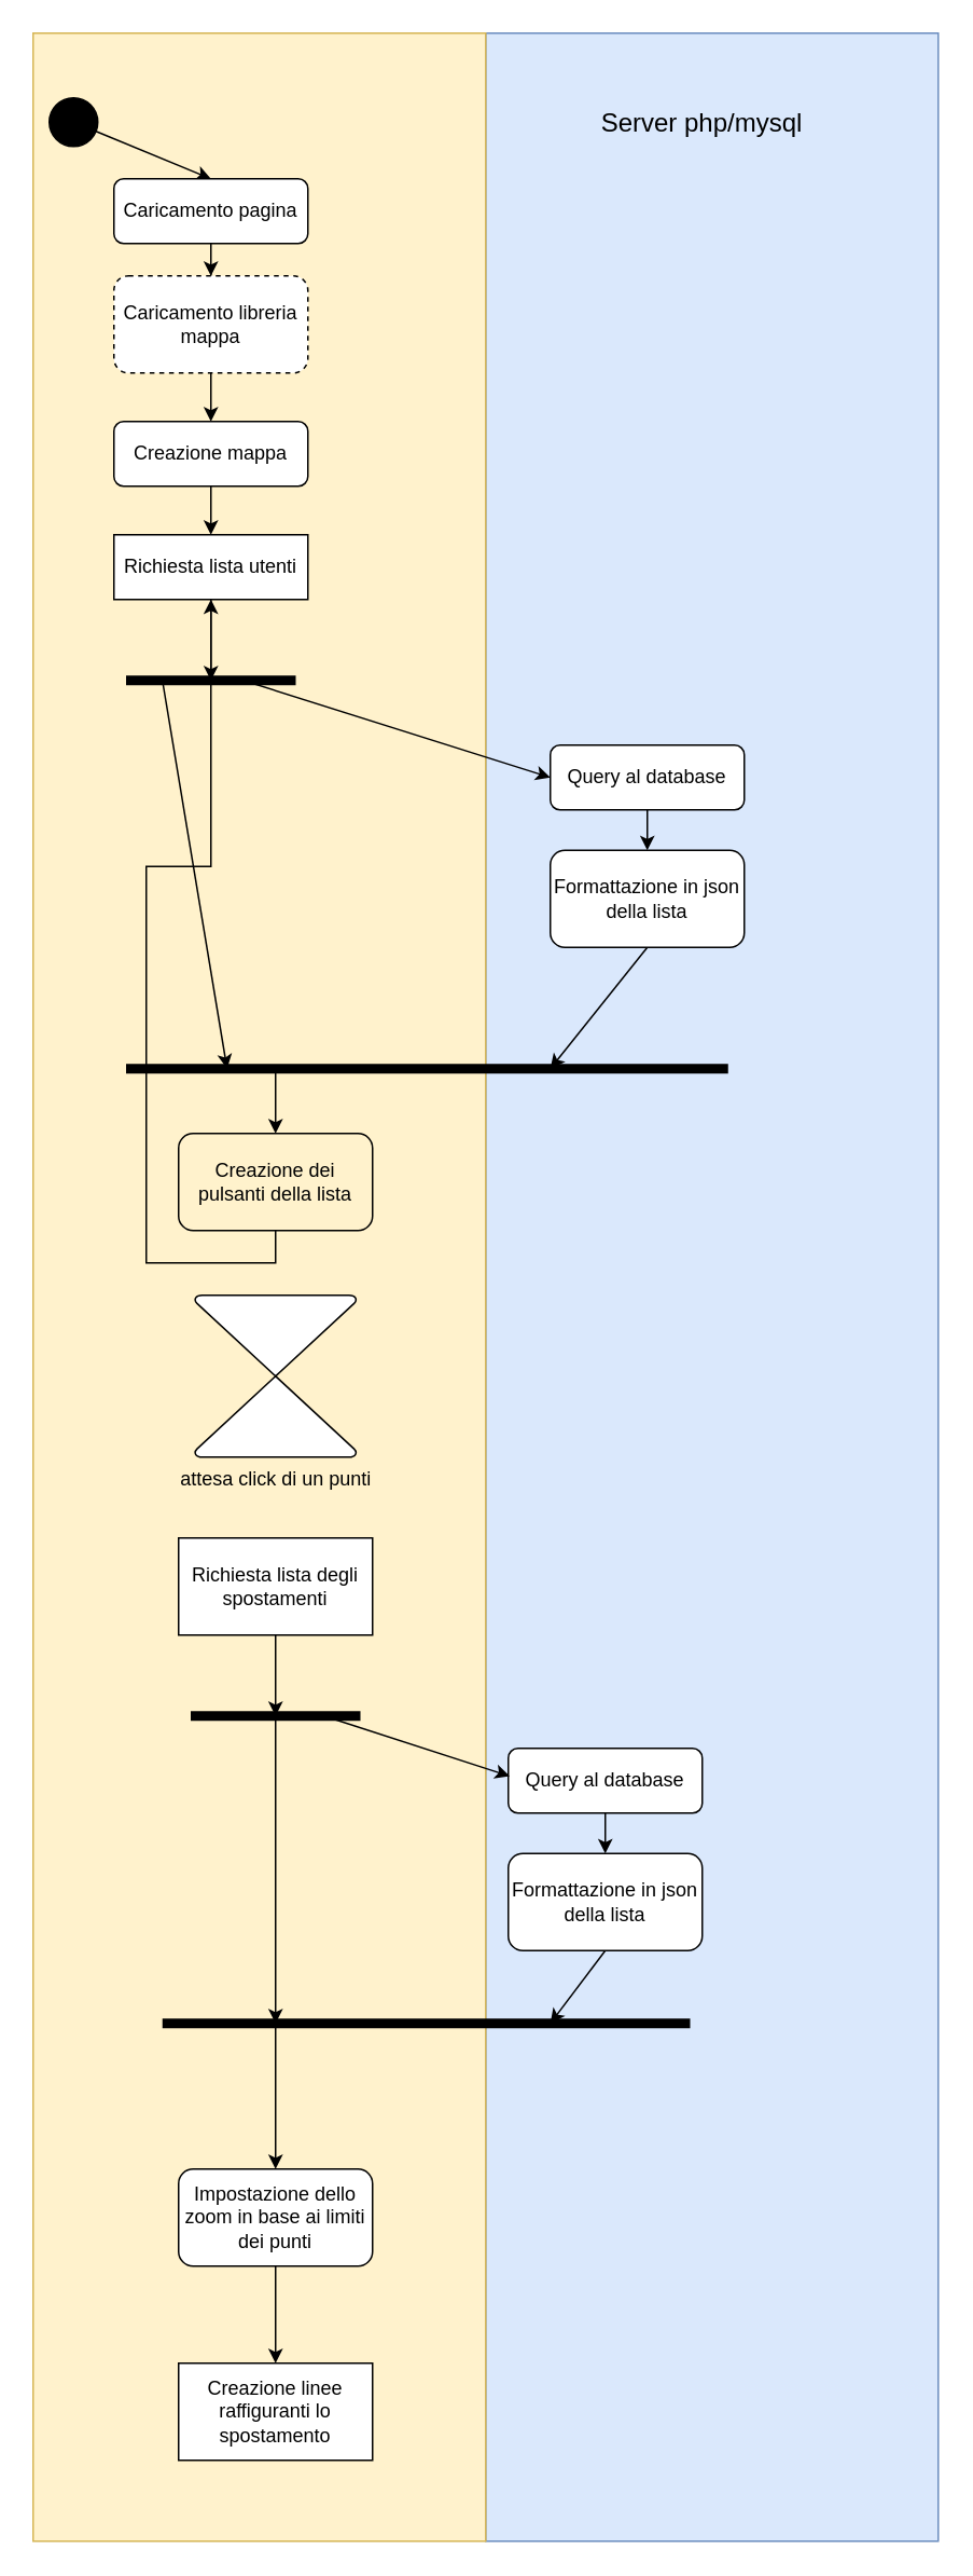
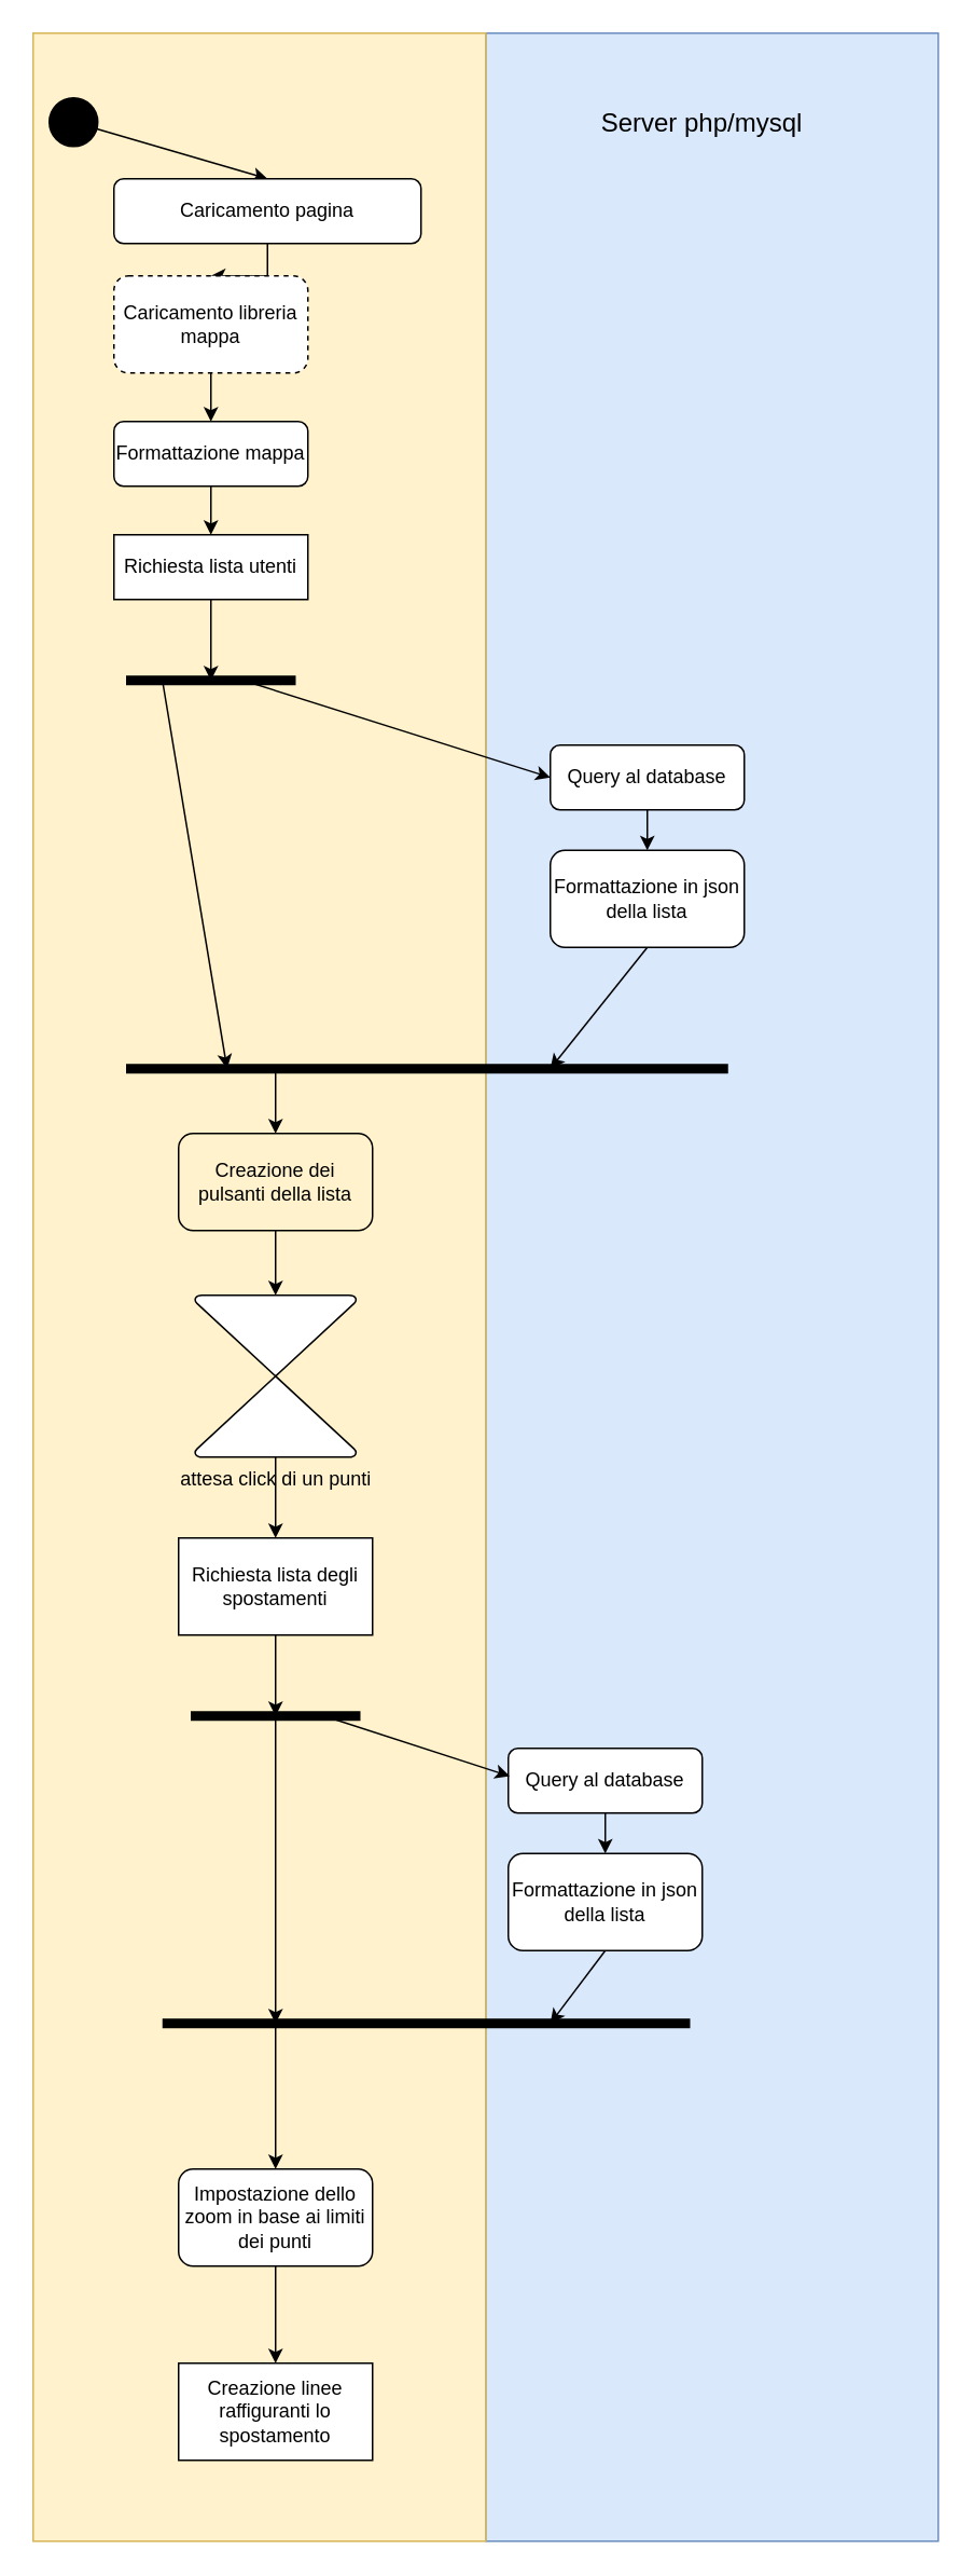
  <mxCell id="0" />
  <mxCell id="1" parent="0" />
  <mxCell id="2" value="" style="rounded=0;whiteSpace=wrap;html=1;fillColor=#dae8fc;strokeColor=#6c8ebf;" vertex="1" parent="1"><mxGeometry x="300" width="280" height="1550" as="geometry" y="20" /></mxCell>
  <mxCell id="3" value="" style="rounded=0;whiteSpace=wrap;html=1;fillColor=#fff2cc;strokeColor=#d6b656;" vertex="1" parent="1"><mxGeometry width="280" height="1550" as="geometry" x="20" y="20" /></mxCell>
  <mxCell id="4" style="rounded=0;orthogonalLoop=1;jettySize=auto;html=1;entryX=0.5;entryY=0;entryDx=0;entryDy=0;" edge="1" parent="1" source="5" target="7"><mxGeometry relative="1" as="geometry" /></mxCell>
  <mxCell id="5" value="" style="ellipse;whiteSpace=wrap;html=1;aspect=fixed;fillColor=#000000;" vertex="1" parent="1"><mxGeometry x="30" y="60" width="30" height="30" as="geometry" /></mxCell>
  <mxCell id="6" value="" style="edgeStyle=orthogonalEdgeStyle;rounded=0;orthogonalLoop=1;jettySize=auto;html=1;" edge="1" parent="1" source="7" target="9"><mxGeometry relative="1" as="geometry" /></mxCell>
- <mxCell id="7" value="Caricamento pagina" style="rounded=1;whiteSpace=wrap;html=1;" vertex="1" parent="1"><mxGeometry x="70" y="110" width="120" height="40" as="geometry" /></mxCell>
+ <mxCell id="7" value="Caricamento pagina" style="rounded=1;whiteSpace=wrap;html=1;" vertex="1" parent="1"><mxGeometry x="70" y="110" width="190" height="40" as="geometry" /></mxCell>
  <mxCell id="8" value="" style="edgeStyle=orthogonalEdgeStyle;rounded=0;orthogonalLoop=1;jettySize=auto;html=1;" edge="1" parent="1" source="9" target="11"><mxGeometry relative="1" as="geometry" /></mxCell>
  <mxCell id="9" value="Caricamento libreria mappa" style="whiteSpace=wrap;html=1;rounded=1;dashed=1;" vertex="1" parent="1"><mxGeometry x="70" y="170" width="120" height="60" as="geometry" /></mxCell>
  <mxCell id="10" value="" style="edgeStyle=orthogonalEdgeStyle;rounded=0;orthogonalLoop=1;jettySize=auto;html=1;" edge="1" parent="1" source="11" target="13"><mxGeometry relative="1" as="geometry" /></mxCell>
- <mxCell id="11" value="Creazione mappa" style="whiteSpace=wrap;html=1;rounded=1;" vertex="1" parent="1"><mxGeometry x="70" y="260" width="120" height="40" as="geometry" /></mxCell>
+ <mxCell id="11" value="Formattazione mappa" style="whiteSpace=wrap;html=1;rounded=1;" vertex="1" parent="1"><mxGeometry x="70" y="260" width="120" height="40" as="geometry" /></mxCell>
  <mxCell id="12" style="edgeStyle=orthogonalEdgeStyle;rounded=0;orthogonalLoop=1;jettySize=auto;html=1;exitX=0.5;exitY=1;exitDx=0;exitDy=0;" edge="1" parent="1" source="13"><mxGeometry relative="1" as="geometry"><mxPoint x="130" y="420" as="targetPoint" /></mxGeometry></mxCell>
  <mxCell id="13" value="Richiesta lista utenti" style="whiteSpace=wrap;html=1;rounded=0;" vertex="1" parent="1"><mxGeometry x="70" y="330" width="120" height="40" as="geometry" /></mxCell>
  <mxCell id="14" value="" style="endArrow=none;html=1;rounded=0;strokeWidth=6;" edge="1" parent="1"><mxGeometry width="50" height="50" relative="1" as="geometry"><mxPoint x="77.5" y="420" as="sourcePoint" /><mxPoint x="182.5" y="420" as="targetPoint" /></mxGeometry></mxCell>
  <mxCell id="15" value="" style="edgeStyle=orthogonalEdgeStyle;rounded=0;orthogonalLoop=1;jettySize=auto;html=1;" edge="1" parent="1" source="16" target="18"><mxGeometry relative="1" as="geometry" /></mxCell>
  <mxCell id="16" value="Query al database" style="rounded=1;whiteSpace=wrap;html=1;" vertex="1" parent="1"><mxGeometry x="340" y="460" width="120" height="40" as="geometry" /></mxCell>
  <mxCell id="17" style="rounded=0;orthogonalLoop=1;jettySize=auto;html=1;exitX=0.5;exitY=1;exitDx=0;exitDy=0;" edge="1" parent="1" source="18"><mxGeometry relative="1" as="geometry"><mxPoint x="340" y="660" as="targetPoint" /></mxGeometry></mxCell>
  <mxCell id="18" value="Formattazione in json della lista" style="whiteSpace=wrap;html=1;rounded=1;" vertex="1" parent="1"><mxGeometry x="340" y="525" width="120" height="60" as="geometry" /></mxCell>
  <mxCell id="19" value="" style="endArrow=classic;html=1;rounded=0;entryX=0;entryY=0.5;entryDx=0;entryDy=0;" edge="1" parent="1" target="16"><mxGeometry width="50" height="50" relative="1" as="geometry"><mxPoint x="150" y="420" as="sourcePoint" /><mxPoint x="460" y="410" as="targetPoint" /></mxGeometry></mxCell>
  <mxCell id="20" value="" style="endArrow=none;html=1;rounded=0;strokeWidth=6;" edge="1" parent="1"><mxGeometry width="50" height="50" relative="1" as="geometry"><mxPoint x="77.5" y="660" as="sourcePoint" /><mxPoint x="450" y="660" as="targetPoint" /></mxGeometry></mxCell>
  <mxCell id="21" value="" style="endArrow=classic;html=1;rounded=0;" edge="1" parent="1"><mxGeometry width="50" height="50" relative="1" as="geometry"><mxPoint x="100" y="420" as="sourcePoint" /><mxPoint x="140" y="660" as="targetPoint" /></mxGeometry></mxCell>
- <mxCell id="22" style="edgeStyle=orthogonalEdgeStyle;rounded=0;orthogonalLoop=1;jettySize=auto;html=1;exitX=0.5;exitY=1;exitDx=0;exitDy=0;" edge="1" parent="1" source="23" target="13"><mxGeometry relative="1" as="geometry" /></mxCell>
+ <mxCell id="22" style="edgeStyle=orthogonalEdgeStyle;rounded=0;orthogonalLoop=1;jettySize=auto;html=1;exitX=0.5;exitY=1;exitDx=0;exitDy=0;entryX=0.5;entryY=0;entryDx=0;entryDy=0;entryPerimeter=0;" edge="1" parent="1" source="23" target="26"><mxGeometry relative="1" as="geometry" /></mxCell>
  <mxCell id="23" value="Creazione dei pulsanti della lista" style="rounded=1;whiteSpace=wrap;html=1;fillColor=#fff2cc;" vertex="1" parent="1"><mxGeometry x="110" y="700" width="120" height="60" as="geometry" /></mxCell>
  <mxCell id="24" value="" style="endArrow=classic;html=1;rounded=0;entryX=0.5;entryY=0;entryDx=0;entryDy=0;" edge="1" parent="1" target="23"><mxGeometry width="50" height="50" relative="1" as="geometry"><mxPoint x="170" y="660" as="sourcePoint" /><mxPoint x="430" y="650" as="targetPoint" /></mxGeometry></mxCell>
+ <mxCell id="25" style="edgeStyle=orthogonalEdgeStyle;rounded=0;orthogonalLoop=1;jettySize=auto;html=1;exitX=0.5;exitY=1;exitDx=0;exitDy=0;exitPerimeter=0;entryX=0.5;entryY=0;entryDx=0;entryDy=0;" edge="1" parent="1" source="26" target="28"><mxGeometry relative="1" as="geometry" /></mxCell>
  <mxCell id="26" value="attesa click di un punti" style="verticalLabelPosition=bottom;verticalAlign=top;html=1;shape=mxgraph.flowchart.collate;" vertex="1" parent="1"><mxGeometry x="120" y="800" width="100" height="100" as="geometry" /></mxCell>
  <mxCell id="27" style="edgeStyle=orthogonalEdgeStyle;rounded=0;orthogonalLoop=1;jettySize=auto;html=1;exitX=0.5;exitY=1;exitDx=0;exitDy=0;" edge="1" parent="1" source="28"><mxGeometry relative="1" as="geometry"><mxPoint x="170" y="1060" as="targetPoint" /></mxGeometry></mxCell>
  <mxCell id="28" value="Richiesta lista degli spostamenti" style="whiteSpace=wrap;html=1;rounded=0;" vertex="1" parent="1"><mxGeometry x="110" y="950" width="120" height="60" as="geometry" /></mxCell>
  <mxCell id="29" value="" style="edgeStyle=orthogonalEdgeStyle;rounded=0;orthogonalLoop=1;jettySize=auto;html=1;" edge="1" parent="1" source="30" target="32"><mxGeometry relative="1" as="geometry" /></mxCell>
  <mxCell id="30" value="Query al database" style="rounded=1;whiteSpace=wrap;html=1;" vertex="1" parent="1"><mxGeometry x="314" y="1080" width="120" height="40" as="geometry" /></mxCell>
  <mxCell id="31" style="rounded=0;orthogonalLoop=1;jettySize=auto;html=1;exitX=0.5;exitY=1;exitDx=0;exitDy=0;" edge="1" parent="1" source="32"><mxGeometry relative="1" as="geometry"><mxPoint x="340" y="1250" as="targetPoint" /></mxGeometry></mxCell>
  <mxCell id="32" value="Formattazione in json della lista" style="whiteSpace=wrap;html=1;rounded=1;" vertex="1" parent="1"><mxGeometry x="314" y="1145" width="120" height="60" as="geometry" /></mxCell>
  <mxCell id="33" value="" style="endArrow=none;html=1;rounded=0;strokeWidth=6;" edge="1" parent="1"><mxGeometry width="50" height="50" relative="1" as="geometry"><mxPoint x="117.5" y="1060" as="sourcePoint" /><mxPoint x="222.5" y="1060" as="targetPoint" /></mxGeometry></mxCell>
  <mxCell id="34" value="" style="endArrow=classic;html=1;rounded=0;entryX=0.007;entryY=0.43;entryDx=0;entryDy=0;entryPerimeter=0;" edge="1" parent="1" target="30"><mxGeometry width="50" height="50" relative="1" as="geometry"><mxPoint x="200" y="1060" as="sourcePoint" /><mxPoint x="260" y="990" as="targetPoint" /></mxGeometry></mxCell>
  <mxCell id="35" value="" style="endArrow=none;html=1;rounded=0;strokeWidth=6;" edge="1" parent="1"><mxGeometry width="50" height="50" relative="1" as="geometry"><mxPoint x="100" y="1250" as="sourcePoint" /><mxPoint x="426.5" y="1250" as="targetPoint" /></mxGeometry></mxCell>
  <mxCell id="36" value="" style="endArrow=classic;html=1;rounded=0;" edge="1" parent="1"><mxGeometry width="50" height="50" relative="1" as="geometry"><mxPoint x="170" y="1060" as="sourcePoint" /><mxPoint x="170" y="1250" as="targetPoint" /></mxGeometry></mxCell>
  <mxCell id="37" style="edgeStyle=orthogonalEdgeStyle;rounded=0;orthogonalLoop=1;jettySize=auto;html=1;exitX=0.5;exitY=1;exitDx=0;exitDy=0;entryX=0.5;entryY=0;entryDx=0;entryDy=0;" edge="1" parent="1" source="38" target="40"><mxGeometry relative="1" as="geometry" /></mxCell>
  <mxCell id="38" value="Impostazione dello zoom in base ai limiti dei punti" style="rounded=1;whiteSpace=wrap;html=1;" vertex="1" parent="1"><mxGeometry x="110" y="1340" width="120" height="60" as="geometry" /></mxCell>
  <mxCell id="39" value="" style="endArrow=classic;html=1;rounded=0;entryX=0.5;entryY=0;entryDx=0;entryDy=0;" edge="1" parent="1" target="38"><mxGeometry width="50" height="50" relative="1" as="geometry"><mxPoint x="170" y="1250" as="sourcePoint" /><mxPoint x="280" y="1250" as="targetPoint" /></mxGeometry></mxCell>
  <mxCell id="40" value="Creazione linee raffiguranti lo spostamento" style="whiteSpace=wrap;html=1;rounded=0;" vertex="1" parent="1"><mxGeometry x="110" y="1460" width="120" height="60" as="geometry" /></mxCell>
  <mxCell id="41" value="Server php/mysql" style="text;html=1;strokeColor=none;fillColor=none;align=center;verticalAlign=middle;whiteSpace=wrap;rounded=0;fontSize=16;" vertex="1" parent="1"><mxGeometry x="369" y="60" width="130" height="30" as="geometry" /></mxCell>
